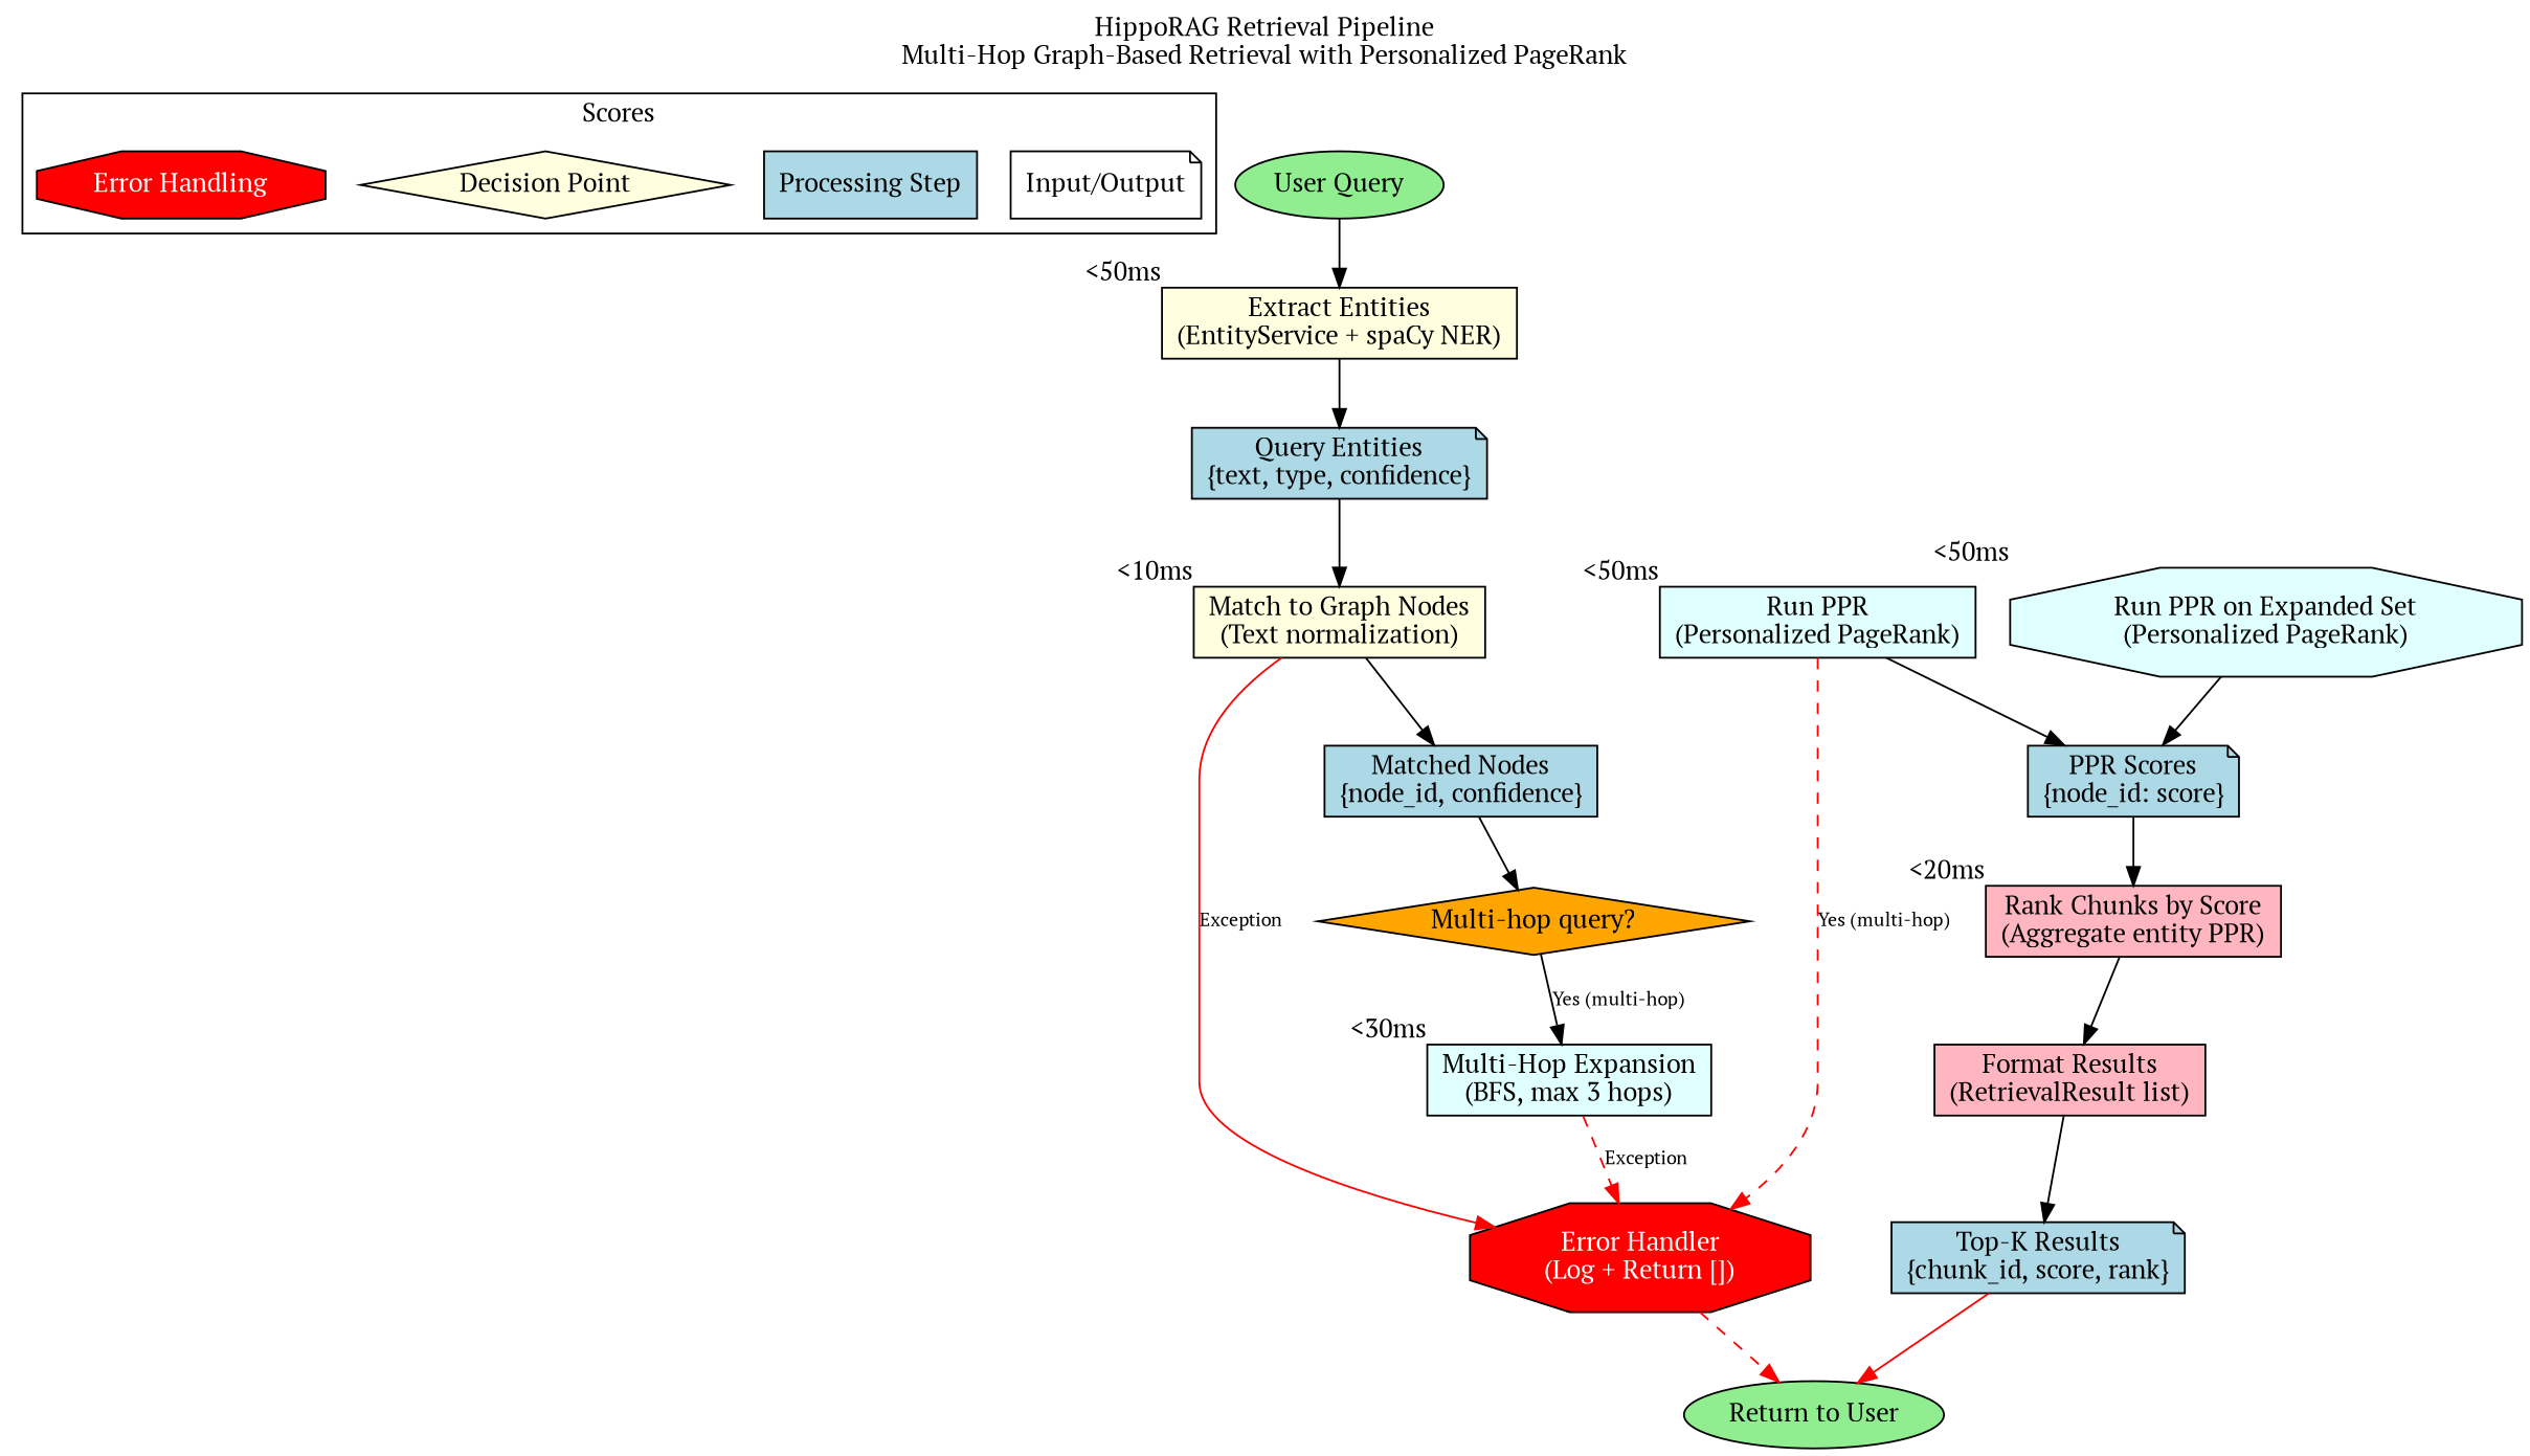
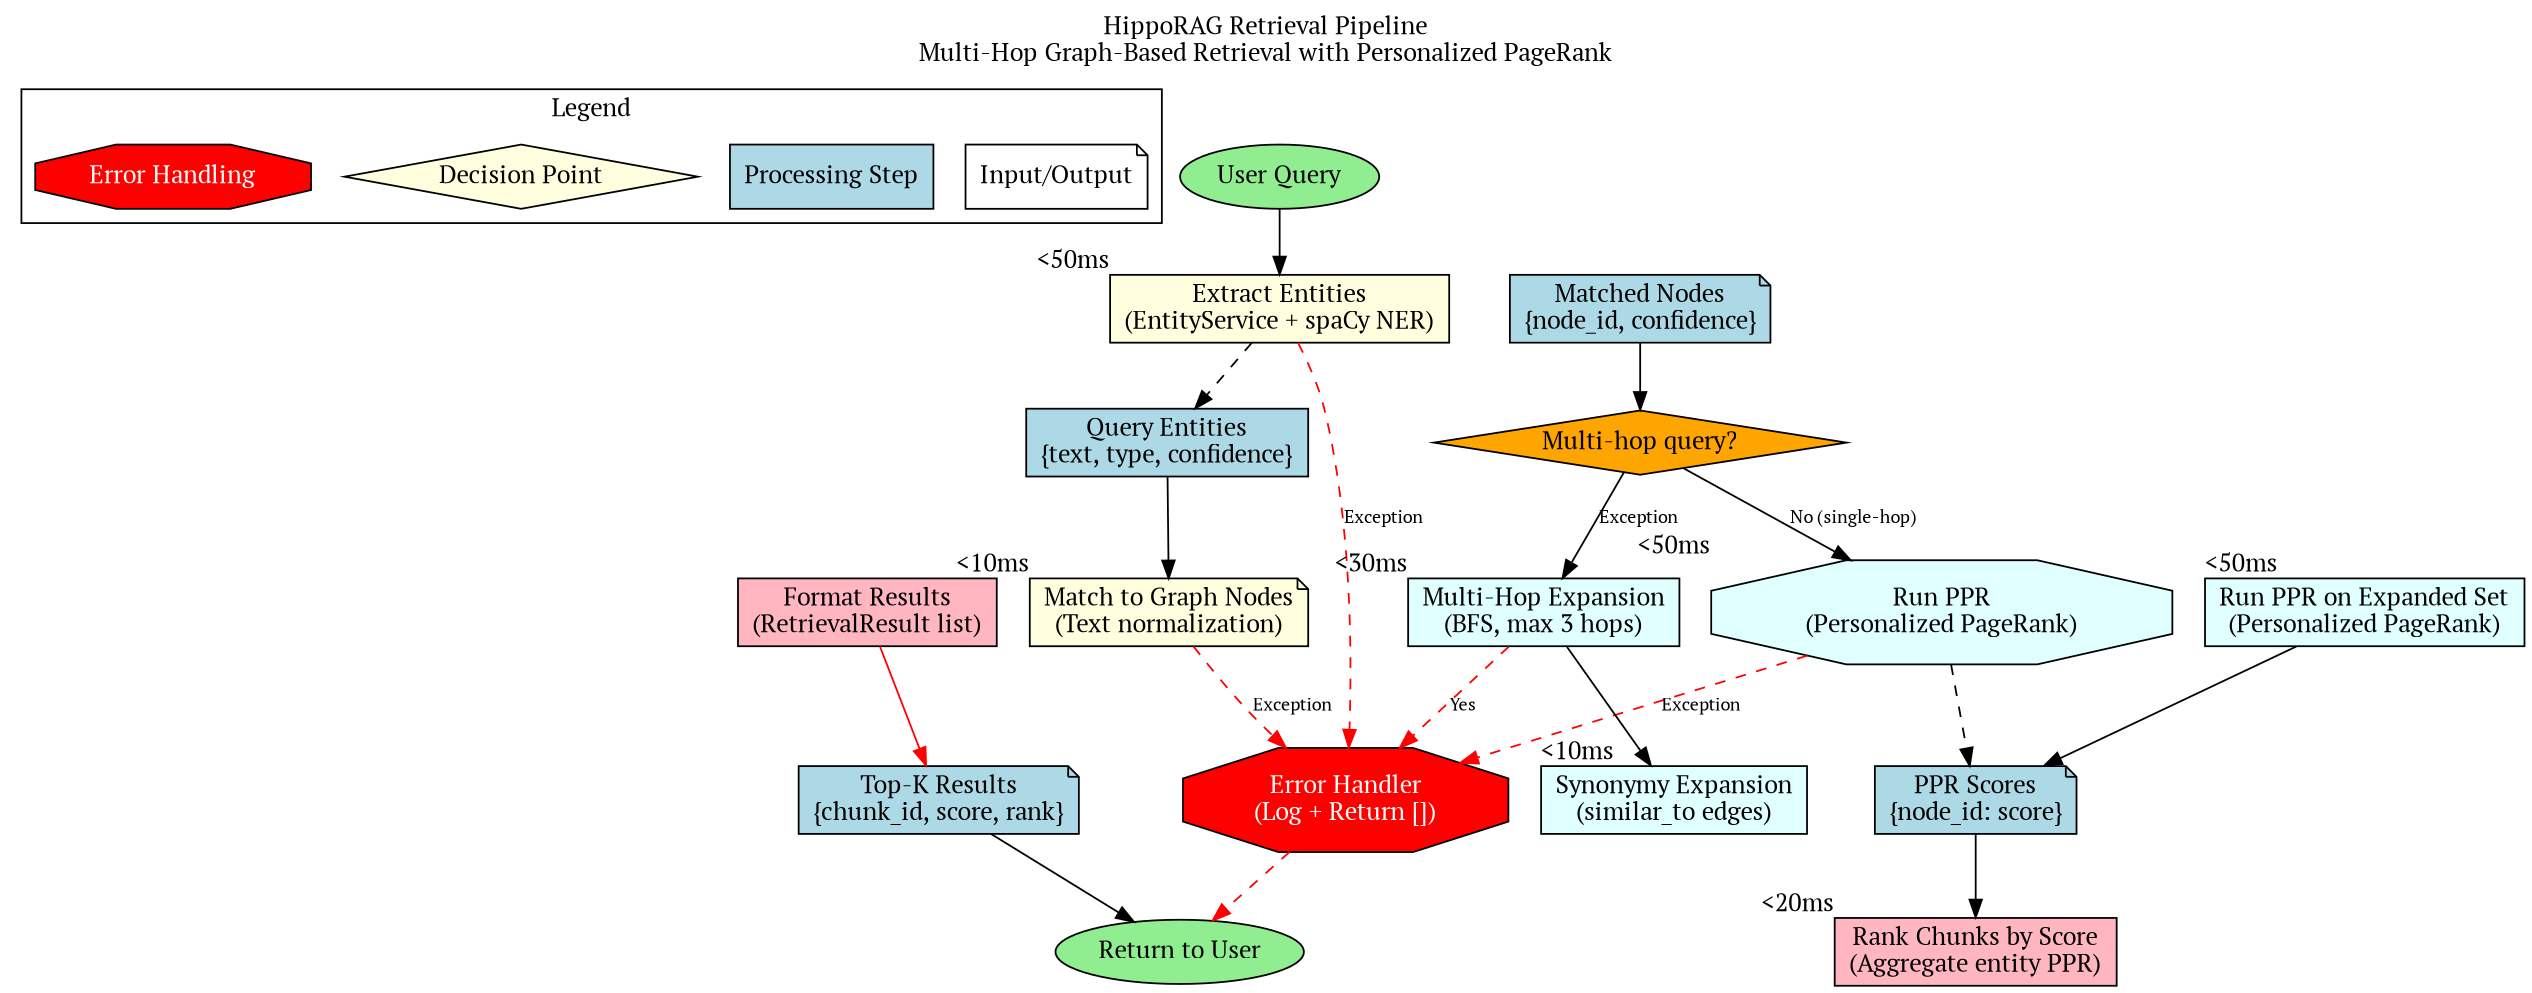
  digraph {
    fontname="PT Serif"
    fontsize=14
    label="HippoRAG Retrieval Pipeline\nMulti-Hop Graph-Based Retrieval with Personalized PageRank"
    labelloc=t
    rankdir=TB
    node [fillcolor=lightblue fontname="PT Serif" shape=box style=filled]
    edge [fontname="PT Serif" fontsize=10]
    n1 [fillcolor=white label="Input/Output" shape=note]
    n2 [label="Processing Step"]
    n3 [fillcolor=lightyellow label="Decision Point" shape=diamond]
    n4 [fillcolor=red fontcolor=white label="Error Handling" shape=octagon]
    n5 [fillcolor=lightgreen label="User Query" shape=ellipse]
    n6 [fillcolor=lightyellow label="Extract Entities\n(EntityService + spaCy NER)" xlabel="<50ms"]
-   n7 [label="Query Entities\n{text, type, confidence}" shape=note]
+   n7 [label="Query Entities\n{text, type, confidence}"]
    n8 [fillcolor=red fontcolor=white label="Error Handler\n(Log + Return [])" shape=octagon]
-   n9 [fillcolor=lightyellow label="Match to Graph Nodes\n(Text normalization)" xlabel="<10ms"]
+   n9 [fillcolor=lightyellow label="Match to Graph Nodes\n(Text normalization)" shape=note xlabel="<10ms"]
    n10 [fillcolor=lightgreen label="Return to User" shape=ellipse]
-   n11 [label="Matched Nodes\n{node_id, confidence}"]
+   n11 [label="Matched Nodes\n{node_id, confidence}" shape=note]
    n12 [fillcolor=orange label="Multi-hop query?" shape=diamond]
-   n13 [fillcolor=lightcyan label="Run PPR\n(Personalized PageRank)" xlabel="<50ms"]
+   n13 [fillcolor=lightcyan label="Run PPR\n(Personalized PageRank)" shape=octagon xlabel="<50ms"]
    n14 [fillcolor=lightcyan label="Multi-Hop Expansion\n(BFS, max 3 hops)" xlabel="<30ms"]
    n15 [label="PPR Scores\n{node_id: score}" shape=note]
+   n16 [fillcolor=lightcyan label="Synonymy Expansion\n(similar_to edges)" xlabel="<10ms"]
    n17 [fillcolor=lightpink label="Rank Chunks by Score\n(Aggregate entity PPR)" xlabel="<20ms"]
-   n18 [fillcolor=lightcyan label="Run PPR on Expanded Set\n(Personalized PageRank)" shape=octagon xlabel="<50ms"]
+   n18 [fillcolor=lightcyan label="Run PPR on Expanded Set\n(Personalized PageRank)" xlabel="<50ms"]
    n19 [fillcolor=lightpink label="Format Results\n(RetrievalResult list)"]
    n20 [label="Top-K Results\n{chunk_id, score, rank}" shape=note]
    subgraph cluster_1 {
      fillcolor=white
-     label=Scores
+     label=Legend
      style=filled
      n1
      n2
      n3
      n4
    }
    n5 -> n6
-   n6 -> n7
+   n6 -> n7 [style=dashed]
+   n6 -> n8 [color=red label=Exception style=dashed]
    n7 -> n9
    n8 -> n10 [color=red style=dashed]
-   n9 -> n8 [color=red label=Exception style=solid]
-   n9 -> n11
+   n9 -> n8 [color=red label=Exception style=dashed]
    n11 -> n12
-   n12 -> n14 [label="Yes (multi-hop)"]
-   n13 -> n8 [color=red label="Yes (multi-hop)" style=dashed]
-   n13 -> n15
-   n14 -> n8 [color=red label=Exception style=dashed]
+   n12 -> n13 [label="No (single-hop)"]
+   n12 -> n14 [label=Exception]
+   n13 -> n8 [color=red label=Exception style=dashed]
+   n13 -> n15 [style=dashed]
+   n14 -> n8 [color=red label=Yes style=dashed]
+   n14 -> n16
    n15 -> n17
-   n17 -> n19
    n18 -> n15
-   n19 -> n20
-   n20 -> n10 [color=red]
+   n19 -> n20 [color=red]
+   n20 -> n10
  }
